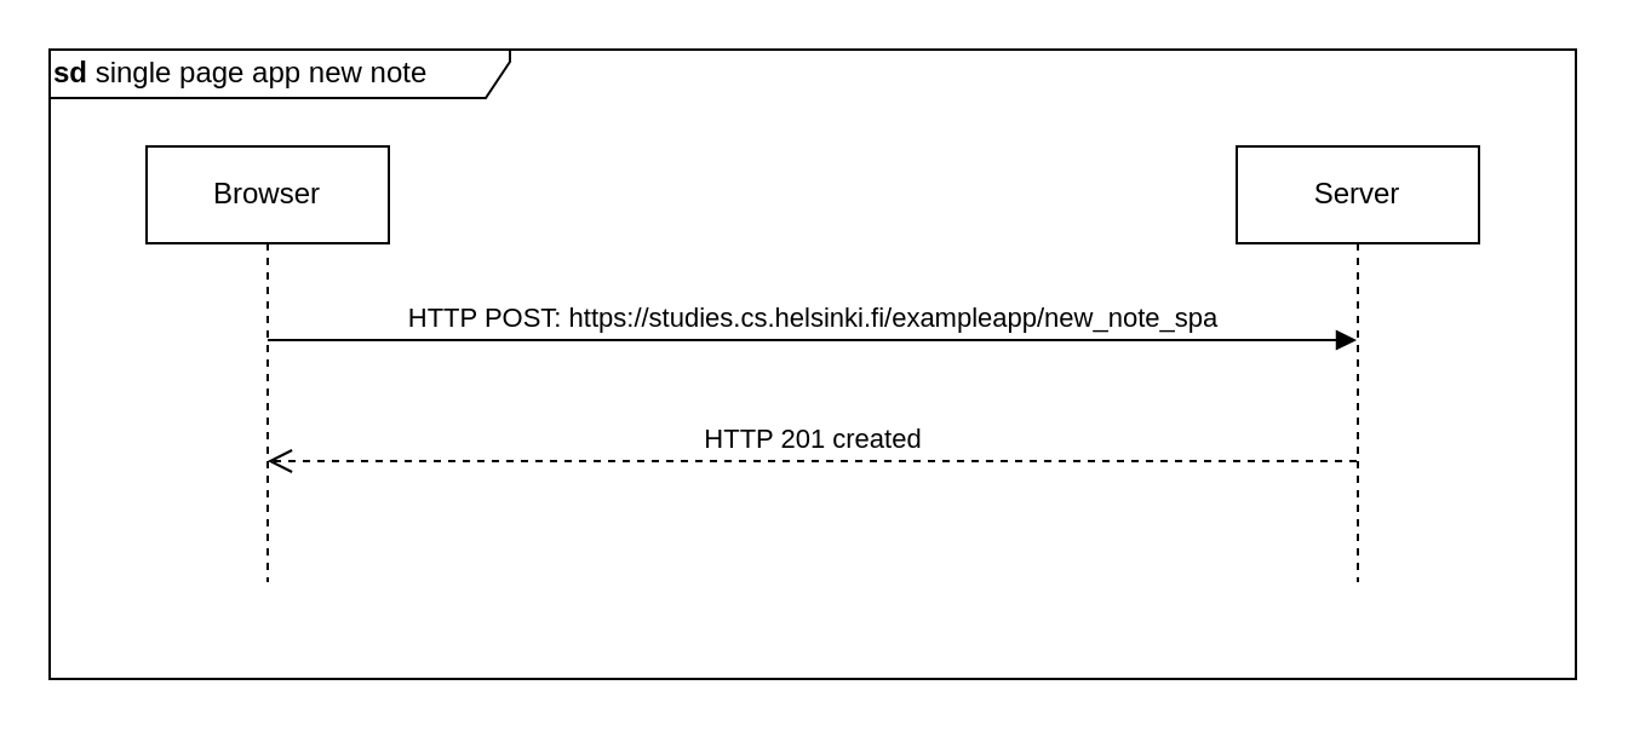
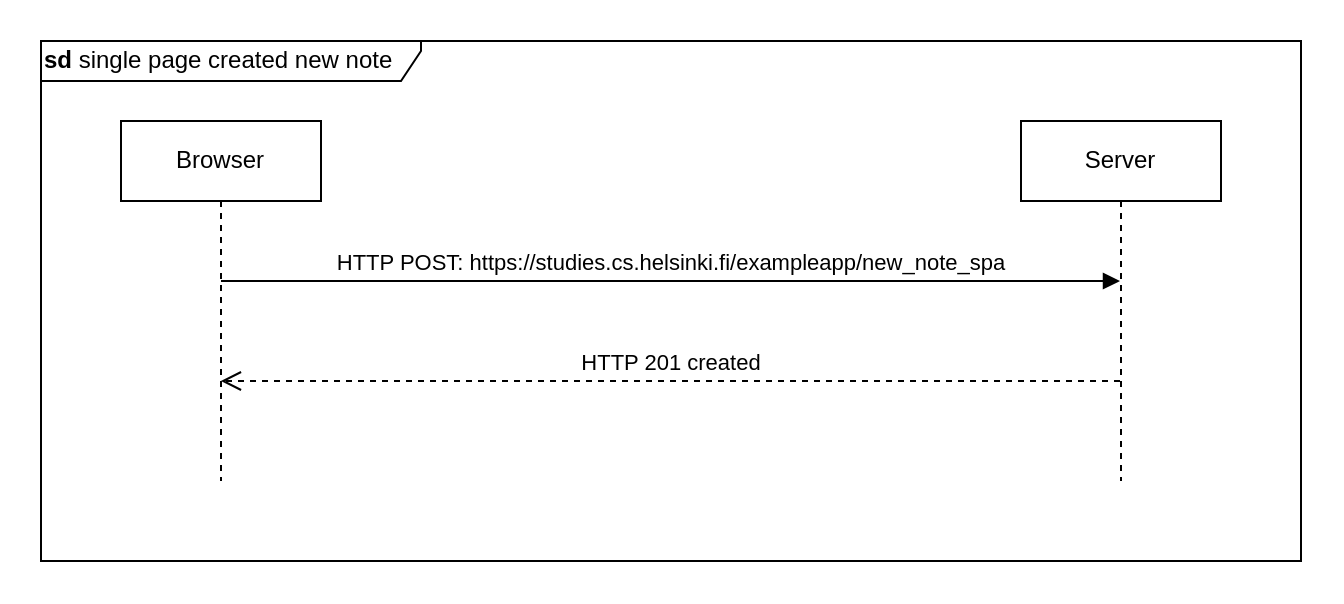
  <mxCell id="0" />
  <mxCell id="1" parent="0" />
  <mxCell id="2" value="Browser" style="shape=umlLifeline;perimeter=lifelinePerimeter;whiteSpace=wrap;html=1;container=1;collapsible=0;recursiveResize=0;outlineConnect=0;" parent="1" vertex="1"><mxGeometry x="60" y="60" width="100" height="180" as="geometry" /></mxCell>
  <mxCell id="3" value="Server" style="shape=umlLifeline;perimeter=lifelinePerimeter;whiteSpace=wrap;html=1;container=1;collapsible=0;recursiveResize=0;outlineConnect=0;" parent="1" vertex="1"><mxGeometry x="510" y="60" width="100" height="180" as="geometry" /></mxCell>
  <mxCell id="4" value="HTTP POST:&amp;nbsp;https://studies.cs.helsinki.fi/exampleapp/new_note_spa" style="html=1;verticalAlign=bottom;endArrow=block;" parent="1" target="3" edge="1"><mxGeometry width="80" relative="1" as="geometry"><mxPoint x="110" y="140" as="sourcePoint" /><mxPoint x="190" y="140" as="targetPoint" /></mxGeometry></mxCell>
  <mxCell id="5" value="HTTP 201 created" style="html=1;verticalAlign=bottom;endArrow=open;dashed=1;endSize=8;" parent="1" edge="1"><mxGeometry relative="1" as="geometry"><mxPoint x="559.5" y="190" as="sourcePoint" /><mxPoint x="109.929" y="190" as="targetPoint" /></mxGeometry></mxCell>
- <mxCell id="6" value="&lt;b&gt;sd &lt;/b&gt;single page app new note" style="shape=umlFrame;whiteSpace=wrap;html=1;width=190;height=20;align=left;" vertex="1" parent="1"><mxGeometry x="20" y="20" width="630" height="260" as="geometry" /></mxCell>
+ <mxCell id="6" value="&lt;b&gt;sd &lt;/b&gt;single page created new note" style="shape=umlFrame;whiteSpace=wrap;html=1;width=190;height=20;align=left;" vertex="1" parent="1"><mxGeometry x="20" y="20" width="630" height="260" as="geometry" /></mxCell>
